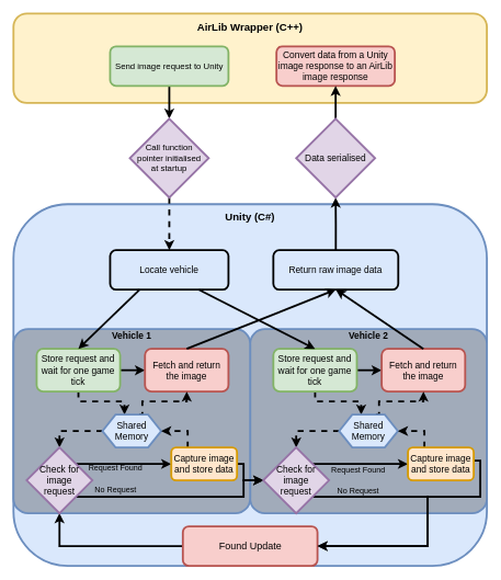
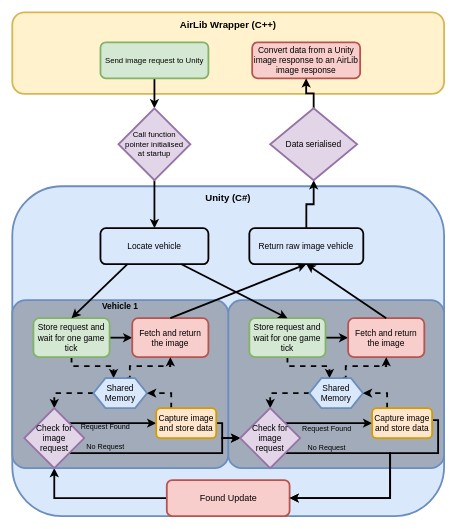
  <mxCell id="0" />
  <mxCell id="1" parent="0" />
  <mxCell id="2" value="" style="rounded=1;whiteSpace=wrap;html=1;fillColor=#dae8fc;strokeColor=#6c8ebf;strokeWidth=3;" parent="1" vertex="1"><mxGeometry x="20" y="310" width="720" height="550" as="geometry" /></mxCell>
  <mxCell id="3" value="" style="rounded=1;whiteSpace=wrap;html=1;strokeColor=#6c8ebf;fillColor=#A1ABBA;strokeWidth=3;arcSize=8;" vertex="1" parent="1"><mxGeometry x="380" y="500" width="360" height="280" as="geometry" /></mxCell>
  <mxCell id="4" value="" style="rounded=1;whiteSpace=wrap;html=1;fillColor=#fff2cc;strokeColor=#d6b656;strokeWidth=3;" parent="1" vertex="1"><mxGeometry x="20" y="20" width="720" height="136" as="geometry" /></mxCell>
  <mxCell id="5" value="&lt;span style=&quot;font-size: 14px&quot;&gt;Locate vehicle&lt;/span&gt;" style="rounded=1;whiteSpace=wrap;html=1;fontSize=13;strokeWidth=3;fillColor=none;" parent="1" vertex="1"><mxGeometry x="167" y="380" width="180" height="60" as="geometry" /></mxCell>
  <mxCell id="6" style="edgeStyle=orthogonalEdgeStyle;rounded=0;orthogonalLoop=1;jettySize=auto;html=1;exitX=0.5;exitY=0;exitDx=0;exitDy=0;entryX=0.5;entryY=1;entryDx=0;entryDy=0;fontSize=13;strokeWidth=3;" parent="1" source="7" target="15" edge="1"><mxGeometry relative="1" as="geometry" /></mxCell>
- <mxCell id="7" value="&lt;span style=&quot;font-size: 14px&quot;&gt;Return raw image data&lt;/span&gt;" style="rounded=1;whiteSpace=wrap;html=1;fontSize=13;strokeWidth=3;fillColor=none;" parent="1" vertex="1"><mxGeometry x="415.25" y="380" width="190" height="60" as="geometry" /></mxCell>
+ <mxCell id="7" value="&lt;span style=&quot;font-size: 14px&quot;&gt;Return raw image vehicle&lt;/span&gt;" style="rounded=1;whiteSpace=wrap;html=1;fontSize=13;strokeWidth=3;fillColor=none;" parent="1" vertex="1"><mxGeometry x="415.25" y="380" width="190" height="60" as="geometry" /></mxCell>
  <mxCell id="8" style="edgeStyle=orthogonalEdgeStyle;rounded=0;orthogonalLoop=1;jettySize=auto;html=1;exitX=0.5;exitY=1;exitDx=0;exitDy=0;entryX=0.5;entryY=0;entryDx=0;entryDy=0;fontSize=13;strokeWidth=3;" parent="1" source="9" target="13" edge="1"><mxGeometry relative="1" as="geometry" /></mxCell>
  <mxCell id="9" value="Send image request to Unity" style="rounded=1;whiteSpace=wrap;html=1;fontSize=13;strokeWidth=3;fillColor=#d5e8d4;strokeColor=#82b366;" parent="1" vertex="1"><mxGeometry x="167" y="70" width="180" height="60" as="geometry" /></mxCell>
  <mxCell id="10" value="&lt;span style=&quot;font-size: 14px&quot;&gt;Convert data from a Unity image response to an AirLib image&amp;nbsp;&lt;/span&gt;&lt;span style=&quot;font-size: 14px&quot;&gt;response&lt;/span&gt;" style="rounded=1;whiteSpace=wrap;html=1;fontSize=13;strokeWidth=3;fillColor=#f8cecc;strokeColor=#b85450;" parent="1" vertex="1"><mxGeometry x="420" y="70" width="180" height="60" as="geometry" /></mxCell>
  <mxCell id="11" value="&lt;font style=&quot;font-size: 16px&quot;&gt;&lt;b&gt;AirLib Wrapper (C++)&lt;br&gt;&lt;/b&gt;&lt;/font&gt;" style="text;html=1;strokeColor=none;fillColor=none;align=center;verticalAlign=middle;whiteSpace=wrap;rounded=0;" parent="1" vertex="1"><mxGeometry x="20" y="30" width="720" height="20" as="geometry" /></mxCell>
- <mxCell id="12" style="edgeStyle=orthogonalEdgeStyle;rounded=0;orthogonalLoop=1;jettySize=auto;html=1;exitX=0.5;exitY=1;exitDx=0;exitDy=0;entryX=0.5;entryY=0;entryDx=0;entryDy=0;fontSize=13;strokeWidth=3;dashed=1;" parent="1" source="13" target="5" edge="1"><mxGeometry relative="1" as="geometry" /></mxCell>
+ <mxCell id="12" style="edgeStyle=orthogonalEdgeStyle;rounded=0;orthogonalLoop=1;jettySize=auto;html=1;exitX=0.5;exitY=1;exitDx=0;exitDy=0;entryX=0.5;entryY=0;entryDx=0;entryDy=0;fontSize=13;strokeWidth=3;" parent="1" source="13" target="5" edge="1"><mxGeometry relative="1" as="geometry" /></mxCell>
  <mxCell id="13" value="Call function &lt;br&gt;pointer initialised&lt;br&gt;at startup" style="rhombus;whiteSpace=wrap;html=1;fillColor=#e1d5e7;strokeColor=#9673a6;strokeWidth=3;fontSize=13;" parent="1" vertex="1"><mxGeometry x="197" y="180" width="120" height="120" as="geometry" /></mxCell>
  <mxCell id="14" style="edgeStyle=orthogonalEdgeStyle;rounded=0;orthogonalLoop=1;jettySize=auto;html=1;exitX=0.5;exitY=0;exitDx=0;exitDy=0;entryX=0.5;entryY=1;entryDx=0;entryDy=0;fontSize=13;strokeWidth=3;" parent="1" source="15" target="10" edge="1"><mxGeometry relative="1" as="geometry" /></mxCell>
- <mxCell id="15" value="&lt;font style=&quot;font-size: 14px&quot;&gt;Data serialised&lt;/font&gt;" style="rhombus;whiteSpace=wrap;html=1;fillColor=#e1d5e7;strokeColor=#9673a6;strokeWidth=3;fontSize=13;" parent="1" vertex="1"><mxGeometry x="450" y="180" width="120" height="120" as="geometry" /></mxCell>
+ <mxCell id="15" value="&lt;font style=&quot;font-size: 14px&quot;&gt;Data serialised&lt;/font&gt;" style="rhombus;whiteSpace=wrap;html=1;fillColor=#e1d5e7;strokeColor=#9673a6;strokeWidth=3;fontSize=13;" parent="1" vertex="1"><mxGeometry x="450" y="180" width="145" height="120" as="geometry" /></mxCell>
  <mxCell id="16" value="&lt;font style=&quot;font-size: 16px&quot;&gt;&lt;b&gt;Unity (C#)&lt;br&gt;&lt;/b&gt;&lt;/font&gt;" style="text;html=1;strokeColor=none;fillColor=none;align=center;verticalAlign=middle;whiteSpace=wrap;rounded=0;" parent="1" vertex="1"><mxGeometry x="20" y="319" width="720" height="20" as="geometry" /></mxCell>
  <mxCell id="17" value="" style="rounded=1;whiteSpace=wrap;html=1;strokeColor=#6c8ebf;fillColor=#A1ABBA;strokeWidth=3;arcSize=8;" vertex="1" parent="1"><mxGeometry x="20" y="500" width="360" height="280" as="geometry" /></mxCell>
  <mxCell id="18" style="edgeStyle=orthogonalEdgeStyle;rounded=0;orthogonalLoop=1;jettySize=auto;html=1;exitX=0;exitY=0.5;exitDx=0;exitDy=0;strokeWidth=3;" edge="1" parent="1" source="19" target="29"><mxGeometry relative="1" as="geometry" /></mxCell>
  <mxCell id="19" value="&lt;font size=&quot;1&quot;&gt;&lt;span style=&quot;font-size: 15px&quot;&gt;Found Update&lt;/span&gt;&lt;/font&gt;" style="rounded=1;whiteSpace=wrap;html=1;fillColor=#f8cecc;strokeColor=#b85450;strokeWidth=3;" vertex="1" parent="1"><mxGeometry x="277.63" y="800" width="204.75" height="60" as="geometry" /></mxCell>
  <mxCell id="20" style="edgeStyle=orthogonalEdgeStyle;rounded=0;orthogonalLoop=1;jettySize=auto;html=1;exitX=1;exitY=0.5;exitDx=0;exitDy=0;entryX=0;entryY=0.5;entryDx=0;entryDy=0;strokeWidth=3;" edge="1" parent="1" source="22" target="23"><mxGeometry relative="1" as="geometry" /></mxCell>
  <mxCell id="21" style="edgeStyle=orthogonalEdgeStyle;rounded=0;orthogonalLoop=1;jettySize=auto;html=1;exitX=0.5;exitY=1;exitDx=0;exitDy=0;entryX=0.375;entryY=0;entryDx=0;entryDy=0;dashed=1;strokeWidth=3;" edge="1" parent="1" source="22" target="26"><mxGeometry relative="1" as="geometry"><Array as="points"><mxPoint x="119" y="610" /><mxPoint x="189" y="610" /></Array></mxGeometry></mxCell>
  <mxCell id="22" value="&lt;span style=&quot;font-size: 14px&quot;&gt;Store request and wait for one game tick&lt;/span&gt;" style="rounded=1;whiteSpace=wrap;html=1;fontSize=13;strokeWidth=3;fillColor=#d5e8d4;strokeColor=#82b366;" vertex="1" parent="1"><mxGeometry x="55.25" y="530" width="127" height="65" as="geometry" /></mxCell>
  <mxCell id="23" value="&lt;span style=&quot;font-size: 14px&quot;&gt;Fetch and return the image&lt;/span&gt;" style="rounded=1;whiteSpace=wrap;html=1;fontSize=13;strokeWidth=3;fillColor=#f8cecc;strokeColor=#b85450;" vertex="1" parent="1"><mxGeometry x="220" y="530" width="127" height="65" as="geometry" /></mxCell>
  <mxCell id="24" style="edgeStyle=orthogonalEdgeStyle;rounded=0;orthogonalLoop=1;jettySize=auto;html=1;exitX=0.625;exitY=0;exitDx=0;exitDy=0;entryX=0.5;entryY=1;entryDx=0;entryDy=0;dashed=1;strokeWidth=3;" edge="1" parent="1" source="26" target="23"><mxGeometry relative="1" as="geometry"><Array as="points"><mxPoint x="216" y="610" /><mxPoint x="283" y="610" /></Array></mxGeometry></mxCell>
  <mxCell id="25" style="edgeStyle=orthogonalEdgeStyle;rounded=0;orthogonalLoop=1;jettySize=auto;html=1;exitX=0;exitY=0.5;exitDx=0;exitDy=0;entryX=0.5;entryY=0;entryDx=0;entryDy=0;dashed=1;strokeWidth=3;" edge="1" parent="1" source="26" target="29"><mxGeometry relative="1" as="geometry"><Array as="points"><mxPoint x="90" y="655" /></Array></mxGeometry></mxCell>
  <mxCell id="26" value="&lt;font style=&quot;font-size: 14px&quot;&gt;Shared Memory&lt;/font&gt;" style="shape=hexagon;perimeter=hexagonPerimeter2;whiteSpace=wrap;html=1;fixedSize=1;fillColor=#dae8fc;strokeWidth=3;strokeColor=#6c8ebf;" vertex="1" parent="1"><mxGeometry x="155.25" y="630" width="89.5" height="50" as="geometry" /></mxCell>
  <mxCell id="27" style="edgeStyle=orthogonalEdgeStyle;rounded=0;orthogonalLoop=1;jettySize=auto;html=1;exitX=1;exitY=0;exitDx=0;exitDy=0;strokeWidth=3;" edge="1" parent="1" source="29" target="32"><mxGeometry relative="1" as="geometry" /></mxCell>
  <mxCell id="28" style="edgeStyle=orthogonalEdgeStyle;rounded=0;orthogonalLoop=1;jettySize=auto;html=1;exitX=1;exitY=1;exitDx=0;exitDy=0;entryX=0;entryY=0.5;entryDx=0;entryDy=0;strokeWidth=3;" edge="1" parent="1" source="29" target="43"><mxGeometry relative="1" as="geometry"><Array as="points"><mxPoint x="370" y="755" /><mxPoint x="370" y="730" /></Array></mxGeometry></mxCell>
  <mxCell id="29" value="&lt;font style=&quot;font-size: 14px&quot;&gt;Check for image &lt;br&gt;request&lt;/font&gt;" style="rhombus;whiteSpace=wrap;html=1;fillColor=#e1d5e7;strokeWidth=3;strokeColor=#9673a6;" vertex="1" parent="1"><mxGeometry x="40" y="680" width="100" height="100" as="geometry" /></mxCell>
  <mxCell id="30" style="edgeStyle=orthogonalEdgeStyle;rounded=0;orthogonalLoop=1;jettySize=auto;html=1;exitX=0.25;exitY=0;exitDx=0;exitDy=0;entryX=1;entryY=0.5;entryDx=0;entryDy=0;strokeWidth=3;dashed=1;" edge="1" parent="1" source="32" target="26"><mxGeometry relative="1" as="geometry" /></mxCell>
  <mxCell id="31" style="edgeStyle=orthogonalEdgeStyle;rounded=0;orthogonalLoop=1;jettySize=auto;html=1;exitX=1;exitY=0.5;exitDx=0;exitDy=0;strokeWidth=3;" edge="1" parent="1" source="32"><mxGeometry relative="1" as="geometry"><mxPoint x="400" y="730" as="targetPoint" /><Array as="points"><mxPoint x="370" y="705" /><mxPoint x="370" y="730" /></Array></mxGeometry></mxCell>
  <mxCell id="32" value="&lt;font style=&quot;font-size: 14px&quot;&gt;Capture image and store data&lt;/font&gt;" style="rounded=1;whiteSpace=wrap;html=1;fillColor=#ffe6cc;strokeWidth=3;strokeColor=#d79b00;" vertex="1" parent="1"><mxGeometry x="260" y="680" width="100" height="50" as="geometry" /></mxCell>
  <mxCell id="33" value="&lt;font&gt;&lt;b&gt;&lt;span style=&quot;font-size: 14px&quot;&gt;Vehicle 1&lt;/span&gt;&lt;br&gt;&lt;/b&gt;&lt;/font&gt;" style="text;html=1;strokeColor=none;fillColor=none;align=center;verticalAlign=middle;whiteSpace=wrap;rounded=0;strokeWidth=3;" vertex="1" parent="1"><mxGeometry x="40" y="500" width="320" height="20" as="geometry" /></mxCell>
  <mxCell id="34" style="edgeStyle=orthogonalEdgeStyle;rounded=0;orthogonalLoop=1;jettySize=auto;html=1;exitX=1;exitY=0.5;exitDx=0;exitDy=0;entryX=0;entryY=0.5;entryDx=0;entryDy=0;strokeWidth=3;" edge="1" source="36" target="37" parent="1"><mxGeometry relative="1" as="geometry" /></mxCell>
  <mxCell id="35" style="edgeStyle=orthogonalEdgeStyle;rounded=0;orthogonalLoop=1;jettySize=auto;html=1;exitX=0.5;exitY=1;exitDx=0;exitDy=0;entryX=0.375;entryY=0;entryDx=0;entryDy=0;dashed=1;strokeWidth=3;" edge="1" source="36" target="40" parent="1"><mxGeometry relative="1" as="geometry"><Array as="points"><mxPoint x="479" y="610" /><mxPoint x="549" y="610" /></Array></mxGeometry></mxCell>
  <mxCell id="36" value="&lt;span style=&quot;font-size: 14px&quot;&gt;Store request and wait for one game tick&lt;/span&gt;" style="rounded=1;whiteSpace=wrap;html=1;fontSize=13;strokeWidth=3;fillColor=#d5e8d4;strokeColor=#82b366;" vertex="1" parent="1"><mxGeometry x="415.25" y="530" width="127" height="65" as="geometry" /></mxCell>
  <mxCell id="37" value="&lt;span style=&quot;font-size: 14px&quot;&gt;Fetch and return the image&lt;/span&gt;" style="rounded=1;whiteSpace=wrap;html=1;fontSize=13;strokeWidth=3;fillColor=#f8cecc;strokeColor=#b85450;" vertex="1" parent="1"><mxGeometry x="580" y="530" width="127" height="65" as="geometry" /></mxCell>
  <mxCell id="38" style="edgeStyle=orthogonalEdgeStyle;rounded=0;orthogonalLoop=1;jettySize=auto;html=1;exitX=0.625;exitY=0;exitDx=0;exitDy=0;entryX=0.5;entryY=1;entryDx=0;entryDy=0;dashed=1;strokeWidth=3;" edge="1" source="40" target="37" parent="1"><mxGeometry relative="1" as="geometry"><Array as="points"><mxPoint x="576" y="610" /><mxPoint x="643" y="610" /></Array></mxGeometry></mxCell>
  <mxCell id="39" style="edgeStyle=orthogonalEdgeStyle;rounded=0;orthogonalLoop=1;jettySize=auto;html=1;exitX=0;exitY=0.5;exitDx=0;exitDy=0;entryX=0.5;entryY=0;entryDx=0;entryDy=0;dashed=1;strokeWidth=3;" edge="1" source="40" target="43" parent="1"><mxGeometry relative="1" as="geometry"><Array as="points"><mxPoint x="450" y="655" /></Array></mxGeometry></mxCell>
  <mxCell id="40" value="&lt;font style=&quot;font-size: 14px&quot;&gt;Shared Memory&lt;/font&gt;" style="shape=hexagon;perimeter=hexagonPerimeter2;whiteSpace=wrap;html=1;fixedSize=1;fillColor=#dae8fc;strokeWidth=3;strokeColor=#6c8ebf;" vertex="1" parent="1"><mxGeometry x="515.25" y="630" width="89.5" height="50" as="geometry" /></mxCell>
  <mxCell id="41" style="edgeStyle=orthogonalEdgeStyle;rounded=0;orthogonalLoop=1;jettySize=auto;html=1;exitX=1;exitY=0;exitDx=0;exitDy=0;strokeWidth=3;" edge="1" source="43" target="46" parent="1"><mxGeometry relative="1" as="geometry" /></mxCell>
  <mxCell id="42" style="edgeStyle=orthogonalEdgeStyle;rounded=0;orthogonalLoop=1;jettySize=auto;html=1;exitX=1;exitY=1;exitDx=0;exitDy=0;entryX=1;entryY=0.5;entryDx=0;entryDy=0;strokeWidth=3;" edge="1" parent="1" source="43" target="19"><mxGeometry relative="1" as="geometry"><Array as="points"><mxPoint x="650" y="755" /><mxPoint x="650" y="830" /></Array></mxGeometry></mxCell>
  <mxCell id="43" value="&lt;font style=&quot;font-size: 14px&quot;&gt;Check for image &lt;br&gt;request&lt;/font&gt;" style="rhombus;whiteSpace=wrap;html=1;fillColor=#e1d5e7;strokeWidth=3;strokeColor=#9673a6;" vertex="1" parent="1"><mxGeometry x="400" y="680" width="100" height="100" as="geometry" /></mxCell>
  <mxCell id="44" style="edgeStyle=orthogonalEdgeStyle;rounded=0;orthogonalLoop=1;jettySize=auto;html=1;exitX=0.25;exitY=0;exitDx=0;exitDy=0;entryX=1;entryY=0.5;entryDx=0;entryDy=0;strokeWidth=3;dashed=1;" edge="1" source="46" target="40" parent="1"><mxGeometry relative="1" as="geometry" /></mxCell>
  <mxCell id="45" style="edgeStyle=orthogonalEdgeStyle;rounded=0;orthogonalLoop=1;jettySize=auto;html=1;exitX=1;exitY=0.5;exitDx=0;exitDy=0;strokeWidth=3;entryX=1;entryY=0.5;entryDx=0;entryDy=0;" edge="1" parent="1" target="19"><mxGeometry relative="1" as="geometry"><mxPoint x="480" y="825" as="targetPoint" /><mxPoint x="720" y="700" as="sourcePoint" /><Array as="points"><mxPoint x="730" y="700" /><mxPoint x="730" y="755" /><mxPoint x="650" y="755" /><mxPoint x="650" y="830" /></Array></mxGeometry></mxCell>
  <mxCell id="46" value="&lt;font style=&quot;font-size: 14px&quot;&gt;Capture image and store data&lt;/font&gt;" style="rounded=1;whiteSpace=wrap;html=1;fillColor=#ffe6cc;strokeWidth=3;strokeColor=#d79b00;" vertex="1" parent="1"><mxGeometry x="620" y="680" width="100" height="50" as="geometry" /></mxCell>
- <mxCell id="47" value="&lt;font&gt;&lt;b&gt;&lt;span style=&quot;font-size: 14px&quot;&gt;Vehicle 2&lt;/span&gt;&lt;br&gt;&lt;/b&gt;&lt;/font&gt;" style="text;html=1;strokeColor=none;fillColor=none;align=center;verticalAlign=middle;whiteSpace=wrap;rounded=0;strokeWidth=3;" vertex="1" parent="1"><mxGeometry x="400" y="500" width="320" height="20" as="geometry" /></mxCell>
  <mxCell id="48" value="" style="endArrow=classic;html=1;strokeWidth=3;exitX=0.25;exitY=1;exitDx=0;exitDy=0;entryX=0.5;entryY=0;entryDx=0;entryDy=0;" edge="1" parent="1" source="5" target="22"><mxGeometry width="50" height="50" relative="1" as="geometry"><mxPoint x="320" y="510" as="sourcePoint" /><mxPoint x="370" y="460" as="targetPoint" /></mxGeometry></mxCell>
  <mxCell id="49" value="" style="endArrow=classic;html=1;strokeWidth=3;exitX=0.75;exitY=1;exitDx=0;exitDy=0;entryX=0.5;entryY=0;entryDx=0;entryDy=0;" edge="1" parent="1" source="5" target="36"><mxGeometry width="50" height="50" relative="1" as="geometry"><mxPoint x="201.5" y="440" as="sourcePoint" /><mxPoint x="220" y="545" as="targetPoint" /></mxGeometry></mxCell>
  <mxCell id="50" value="" style="endArrow=classic;html=1;strokeWidth=3;exitX=0.5;exitY=0;exitDx=0;exitDy=0;entryX=0.5;entryY=1;entryDx=0;entryDy=0;" edge="1" parent="1" source="23" target="7"><mxGeometry width="50" height="50" relative="1" as="geometry"><mxPoint x="320" y="510" as="sourcePoint" /><mxPoint x="370" y="460" as="targetPoint" /></mxGeometry></mxCell>
  <mxCell id="51" value="" style="endArrow=classic;html=1;strokeWidth=3;exitX=0.5;exitY=0;exitDx=0;exitDy=0;entryX=0.5;entryY=1;entryDx=0;entryDy=0;" edge="1" parent="1" source="37" target="7"><mxGeometry width="50" height="50" relative="1" as="geometry"><mxPoint x="293.5" y="540" as="sourcePoint" /><mxPoint x="505" y="430" as="targetPoint" /></mxGeometry></mxCell>
  <mxCell id="52" value="Request Found" style="text;html=1;strokeColor=none;fillColor=none;align=center;verticalAlign=middle;whiteSpace=wrap;rounded=0;" vertex="1" parent="1"><mxGeometry x="131" y="702" width="89" height="20" as="geometry" /></mxCell>
  <mxCell id="53" value="No Request" style="text;html=1;strokeColor=none;fillColor=none;align=center;verticalAlign=middle;whiteSpace=wrap;rounded=0;" vertex="1" parent="1"><mxGeometry x="131" y="734" width="89" height="20" as="geometry" /></mxCell>
  <mxCell id="54" value="Request Found" style="text;html=1;strokeColor=none;fillColor=none;align=center;verticalAlign=middle;whiteSpace=wrap;rounded=0;" vertex="1" parent="1"><mxGeometry x="500" y="704" width="89" height="20" as="geometry" /></mxCell>
  <mxCell id="55" value="No Request" style="text;html=1;strokeColor=none;fillColor=none;align=center;verticalAlign=middle;whiteSpace=wrap;rounded=0;" vertex="1" parent="1"><mxGeometry x="500" y="736" width="89" height="20" as="geometry" /></mxCell>
